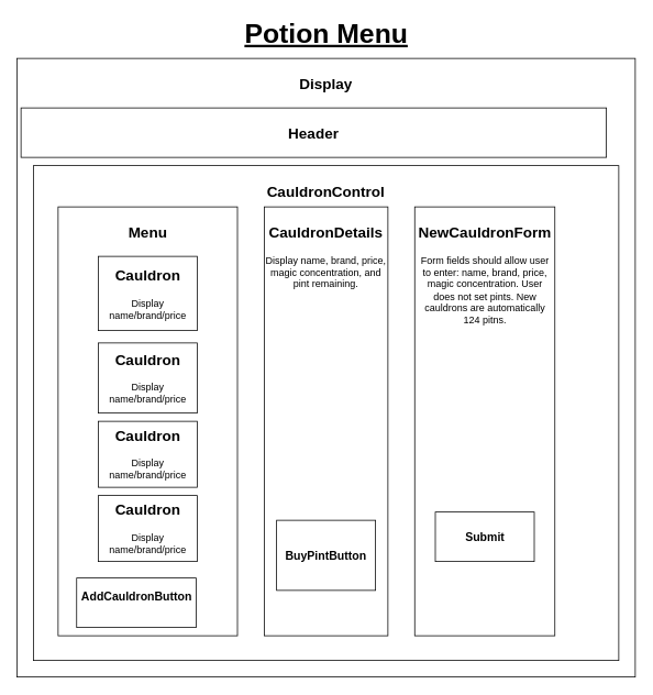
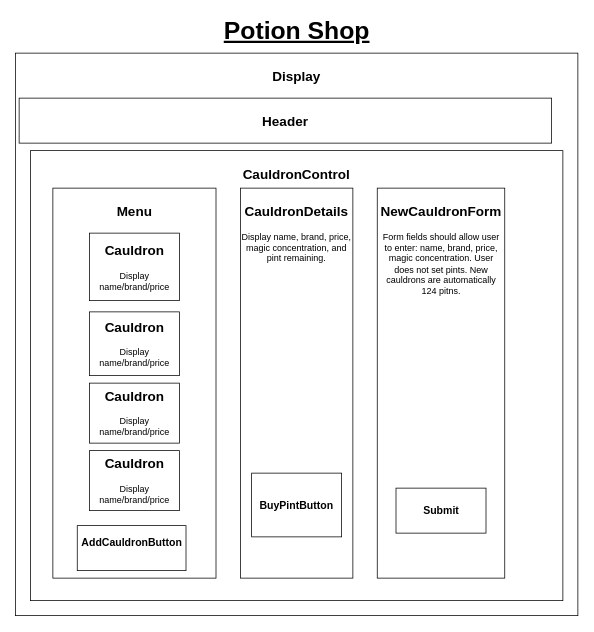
  <mxCell id="0" />
  <mxCell id="1" parent="0" />
  <mxCell id="2" value="&lt;h2&gt;Display&lt;/h2&gt;" style="rounded=0;whiteSpace=wrap;html=1;verticalAlign=top;" vertex="1" parent="1"><mxGeometry x="20" y="70" width="750" height="750" as="geometry" /></mxCell>
  <mxCell id="3" value="&lt;h2&gt;CauldronControl&lt;/h2&gt;" style="rounded=0;whiteSpace=wrap;html=1;verticalAlign=top;" vertex="1" parent="1"><mxGeometry x="40" y="200" width="710" height="600" as="geometry" /></mxCell>
  <mxCell id="4" value="&lt;h2&gt;Menu&lt;/h2&gt;" style="rounded=0;whiteSpace=wrap;html=1;verticalAlign=top;" vertex="1" parent="1"><mxGeometry x="70" y="250" width="217.5" height="520" as="geometry" /></mxCell>
  <mxCell id="5" value="&lt;h2&gt;Cauldron&lt;/h2&gt;&lt;p&gt;Display name/brand/price&lt;/p&gt;" style="rounded=0;whiteSpace=wrap;html=1;verticalAlign=middle;" vertex="1" parent="1"><mxGeometry x="118.75" y="310" width="120" height="90" as="geometry" /></mxCell>
  <mxCell id="6" value="&lt;h2&gt;Cauldron&lt;/h2&gt;&lt;h2&gt;&lt;p style=&quot;font-size: 12px ; font-weight: 400&quot;&gt;Display name/brand/price&lt;/p&gt;&lt;/h2&gt;" style="rounded=0;whiteSpace=wrap;html=1;verticalAlign=middle;" vertex="1" parent="1"><mxGeometry x="118.75" y="415" width="120" height="85" as="geometry" /></mxCell>
  <mxCell id="7" value="&lt;h2&gt;Cauldron&lt;/h2&gt;&lt;h2&gt;&lt;p style=&quot;font-size: 12px ; font-weight: 400&quot;&gt;Display name/brand/price&lt;/p&gt;&lt;/h2&gt;" style="rounded=0;whiteSpace=wrap;html=1;verticalAlign=middle;" vertex="1" parent="1"><mxGeometry x="118.75" y="510" width="120" height="80" as="geometry" /></mxCell>
  <mxCell id="8" value="&lt;h2&gt;Cauldron&lt;/h2&gt;&lt;h2&gt;&lt;p style=&quot;font-size: 12px ; font-weight: 400&quot;&gt;Display name/brand/price&lt;/p&gt;&lt;/h2&gt;" style="rounded=0;whiteSpace=wrap;html=1;verticalAlign=middle;" vertex="1" parent="1"><mxGeometry x="118.75" y="600" width="120" height="80" as="geometry" /></mxCell>
  <mxCell id="9" value="&lt;h2&gt;CauldronDetails&lt;/h2&gt;&lt;div&gt;Display name, brand, price, magic concentration, and pint remaining.&lt;/div&gt;" style="rounded=0;whiteSpace=wrap;html=1;verticalAlign=top;" vertex="1" parent="1"><mxGeometry x="320" y="250" width="150" height="520" as="geometry" /></mxCell>
  <mxCell id="10" value="&lt;h2&gt;NewCauldronForm&lt;/h2&gt;&lt;div&gt;Form fields should allow user to enter: name, brand, price, magic concentration. User does not set pints. New cauldrons are autom&lt;span&gt;atically 124 pitns.&lt;/span&gt;&lt;/div&gt;" style="rounded=0;whiteSpace=wrap;html=1;verticalAlign=top;" vertex="1" parent="1"><mxGeometry x="502.5" y="250" width="170" height="520" as="geometry" /></mxCell>
  <mxCell id="11" value="&lt;h3&gt;BuyPintButton&lt;/h3&gt;" style="rounded=0;whiteSpace=wrap;html=1;verticalAlign=middle;" vertex="1" parent="1"><mxGeometry x="335" y="630" width="120" height="85" as="geometry" /></mxCell>
- <mxCell id="12" value="&lt;h3&gt;Submit&lt;/h3&gt;" style="rounded=0;whiteSpace=wrap;html=1;verticalAlign=middle;" vertex="1" parent="1"><mxGeometry x="527.5" y="620" width="120" height="60" as="geometry" /></mxCell>
- <mxCell id="13" value="&lt;h3&gt;AddCauldronButton&lt;/h3&gt;&lt;div&gt;&lt;br&gt;&lt;/div&gt;" style="rounded=0;whiteSpace=wrap;html=1;verticalAlign=middle;" vertex="1" parent="1"><mxGeometry x="92.5" y="700" width="145" height="60" as="geometry" /></mxCell>
+ <mxCell id="12" value="&lt;h3&gt;Submit&lt;/h3&gt;" style="rounded=0;whiteSpace=wrap;html=1;verticalAlign=middle;" vertex="1" parent="1"><mxGeometry x="527.5" y="650" width="120" height="60" as="geometry" /></mxCell>
+ <mxCell id="13" value="&lt;h3&gt;AddCauldronButton&lt;/h3&gt;&lt;div&gt;&lt;br&gt;&lt;/div&gt;" style="rounded=0;whiteSpace=wrap;html=1;verticalAlign=middle;" vertex="1" parent="1"><mxGeometry x="102.5" y="700" width="145" height="60" as="geometry" /></mxCell>
  <mxCell id="14" value="&lt;h2&gt;Header&lt;/h2&gt;" style="rounded=0;whiteSpace=wrap;html=1;verticalAlign=top;" vertex="1" parent="1"><mxGeometry x="25" y="130" width="710" height="60" as="geometry" /></mxCell>
- <mxCell id="15" value="Potion Menu" style="text;html=1;strokeColor=none;fillColor=none;align=center;verticalAlign=middle;whiteSpace=wrap;rounded=0;fontSize=33;horizontal=1;fontStyle=5" vertex="1" parent="1"><mxGeometry x="287.5" y="20" width="215" height="40" as="geometry" /></mxCell>
+ <mxCell id="15" value="Potion Shop" style="text;html=1;strokeColor=none;fillColor=none;align=center;verticalAlign=middle;whiteSpace=wrap;rounded=0;fontSize=33;horizontal=1;fontStyle=5" vertex="1" parent="1"><mxGeometry x="287.5" y="20" width="215" height="40" as="geometry" /></mxCell>
